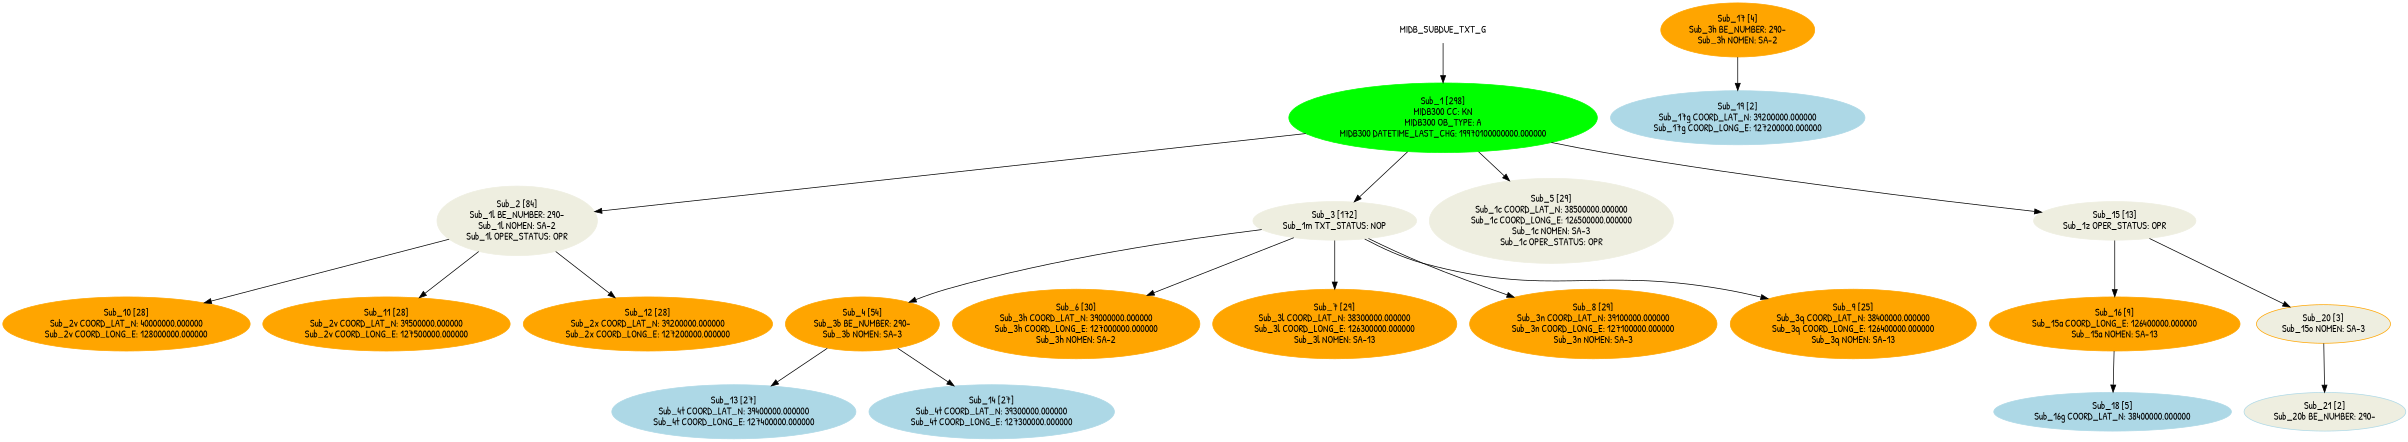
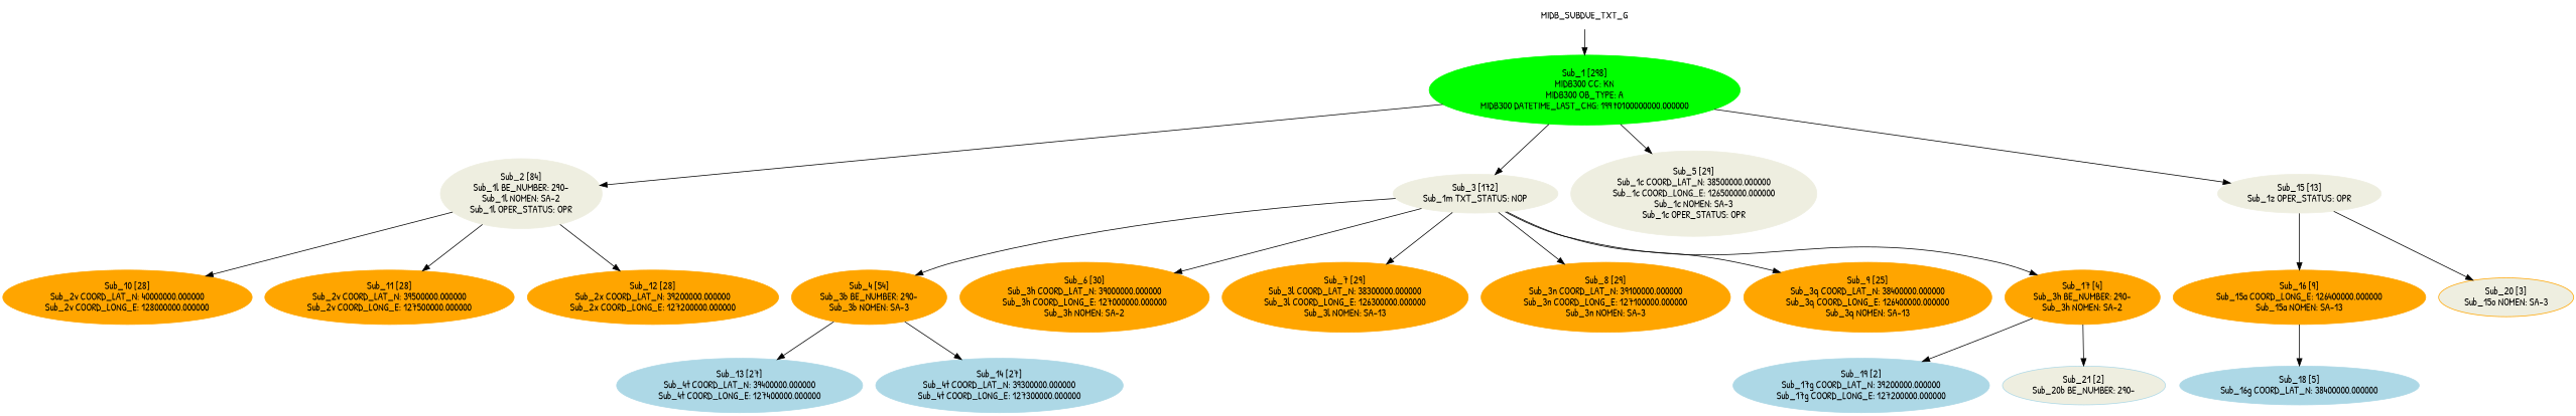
  digraph {
    fontname="Patrick Hand"
    node [color=orange1 fontname="Patrick Hand" style=filled]
    edge [fontname="Patrick Hand"]
    n1 [color=white label=MIDB_SUBDUE_TXT_G]
    n2 [color=green1 label="Sub_1 [298]\nMIDB300 CC: KN\nMIDB300 OB_TYPE: A\nMIDB300 DATETIME_LAST_CHG: 19970100000000.000000\n"]
    n3 [color=ivory2 label="Sub_2 [84]\nSub_1l BE_NUMBER: 290-\nSub_1l NOMEN: SA-2\nSub_1l OPER_STATUS: OPR\n"]
    n4 [color=ivory2 label="Sub_3 [172]\nSub_1m TXT_STATUS: NOP\n"]
    n5 [color=ivory2 label="Sub_5 [29]\nSub_1c COORD_LAT_N: 38500000.000000\nSub_1c COORD_LONG_E: 126500000.000000\nSub_1c NOMEN: SA-3\nSub_1c OPER_STATUS: OPR\n"]
    n6 [color=ivory2 label="Sub_15 [13]\nSub_1z OPER_STATUS: OPR\n"]
    n7 [label="Sub_10 [28]\nSub_2v COORD_LAT_N: 40000000.000000\nSub_2v COORD_LONG_E: 128000000.000000\n"]
    n8 [label="Sub_11 [28]\nSub_2v COORD_LAT_N: 39500000.000000\nSub_2v COORD_LONG_E: 127500000.000000\n"]
    n9 [label="Sub_12 [28]\nSub_2x COORD_LAT_N: 39200000.000000\nSub_2x COORD_LONG_E: 127200000.000000\n"]
    n10 [label="Sub_4 [54]\nSub_3b BE_NUMBER: 290-\nSub_3b NOMEN: SA-3\n"]
    n11 [label="Sub_6 [30]\nSub_3h COORD_LAT_N: 39000000.000000\nSub_3h COORD_LONG_E: 127000000.000000\nSub_3h NOMEN: SA-2\n"]
    n12 [label="Sub_7 [29]\nSub_3l COORD_LAT_N: 38300000.000000\nSub_3l COORD_LONG_E: 126300000.000000\nSub_3l NOMEN: SA-13\n"]
    n13 [label="Sub_8 [29]\nSub_3n COORD_LAT_N: 39100000.000000\nSub_3n COORD_LONG_E: 127100000.000000\nSub_3n NOMEN: SA-3\n"]
    n14 [label="Sub_9 [25]\nSub_3q COORD_LAT_N: 38400000.000000\nSub_3q COORD_LONG_E: 126400000.000000\nSub_3q NOMEN: SA-13\n"]
    n15 [label="Sub_17 [4]\nSub_3h BE_NUMBER: 290-\nSub_3h NOMEN: SA-2\n"]
    n16 [label="Sub_16 [9]\nSub_15a COORD_LONG_E: 126400000.000000\nSub_15a NOMEN: SA-13\n"]
    n17 [fillcolor=ivory2 label="Sub_20 [3]\nSub_15o NOMEN: SA-3\n"]
    n18 [color=lightblue label="Sub_13 [27]\nSub_4t COORD_LAT_N: 39400000.000000\nSub_4t COORD_LONG_E: 127400000.000000\n"]
    n19 [color=lightblue label="Sub_14 [27]\nSub_4t COORD_LAT_N: 39300000.000000\nSub_4t COORD_LONG_E: 127300000.000000\n"]
    n20 [color=lightblue label="Sub_19 [2]\nSub_17g COORD_LAT_N: 39200000.000000\nSub_17g COORD_LONG_E: 127200000.000000\n"]
    n21 [color=lightblue label="Sub_18 [5]\nSub_16g COORD_LAT_N: 38400000.000000\n"]
    n22 [color=lightblue fillcolor=ivory2 label="Sub_21 [2]\nSub_20b BE_NUMBER: 290-\n"]
    n1 -> n2
    n2 -> n3
    n2 -> n4
    n2 -> n5
    n2 -> n6
    n3 -> n7
    n3 -> n8
    n3 -> n9
    n4 -> n10
    n4 -> n11
    n4 -> n12
    n4 -> n13
    n4 -> n14
+   n4 -> n15
    n6 -> n16
    n6 -> n17
    n10 -> n18
    n10 -> n19
    n15 -> n20
    n16 -> n21
-   n17 -> n22
+   n15 -> n22
  }
